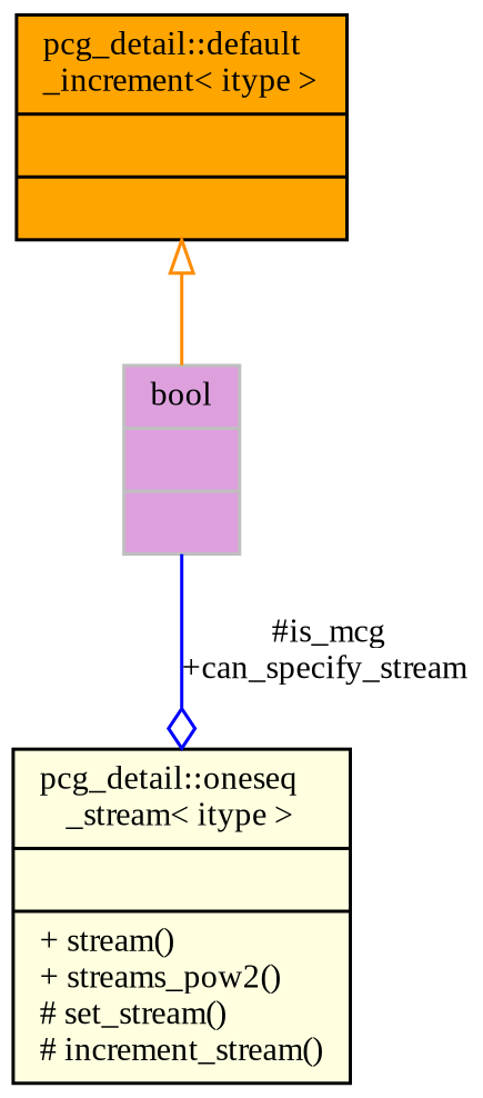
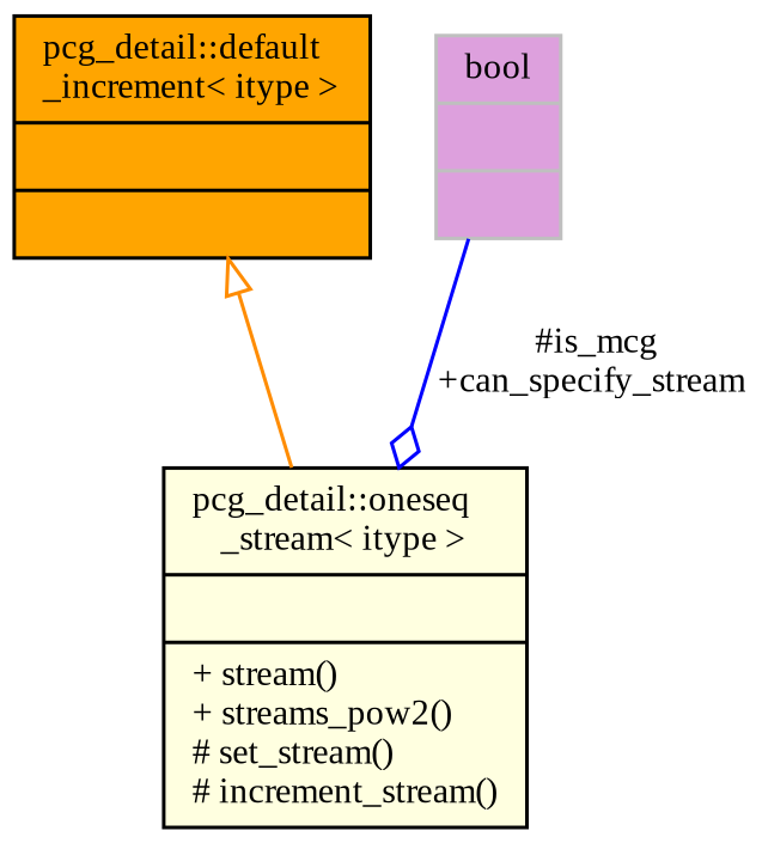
  digraph {
    fontname="Liberation Serif"
    node [color=black fontname="Liberation Serif" fontsize=10 shape=record style=filled]
    edge [fontname="Liberation Serif" fontsize=10 labelfontname=Helvetica labelfontsize=10 style=solid]
    n1 [fillcolor=lightyellow fontcolor=black height=0.2 label="{pcg_detail::oneseq\l_stream\< itype \>\n||+ stream()\l+ streams_pow2()\l# set_stream()\l# increment_stream()\l}" width=0.4]
    n2 [fillcolor=orange height=0.2 label="{pcg_detail::default\l_increment\< itype \>\n||}" width=0.4]
    n3 [color=grey75 fillcolor=plum height=0.2 label="{bool\n||}" width=0.4]
-   n2 -> n3 [arrowtail=onormal color=darkorange dir=back]
+   n2 -> n1 [arrowtail=onormal color=darkorange dir=back]
    n3 -> n1 [arrowhead=odiamond color=blue label=" #is_mcg\n+can_specify_stream"]
  }
